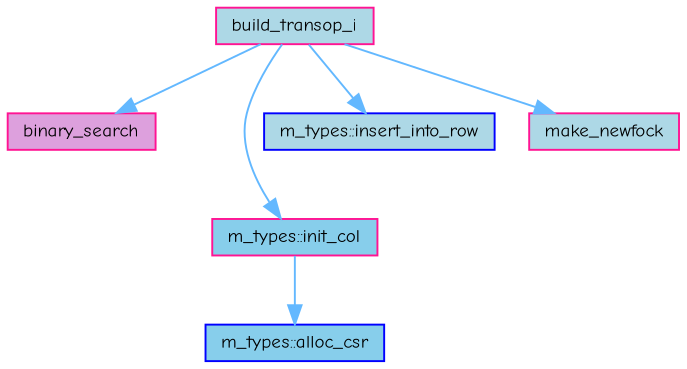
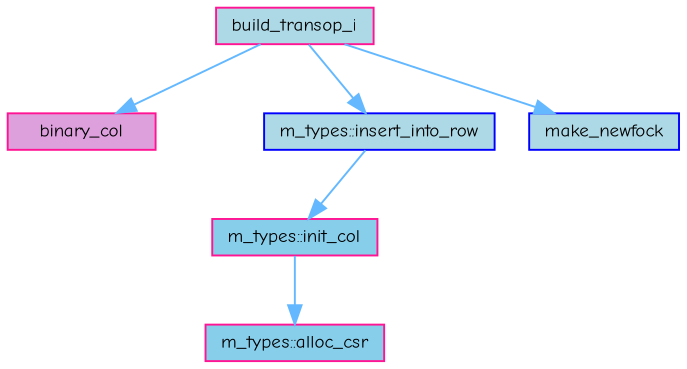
  digraph {
    fontname="Comic Neue"
    rankdir=TB
    node [color=deeppink fillcolor=lightblue fontname="Comic Neue" fontsize=10 shape=box style=filled]
    edge [color=steelblue1 fontname="Comic Neue" fontsize=10 labelfontname=Helvetica labelfontsize=10 style=solid]
    n1 [fontcolor=black height=0.2 label=build_transop_i width=0.4]
-   n2 [fillcolor=plum height=0.2 label=binary_search width=0.4]
+   n2 [fillcolor=plum height=0.2 label=binary_col width=0.4]
    n3 [fillcolor=skyblue height=0.2 label="m_types::init_col" width=0.4]
    n4 [color=blue height=0.2 label="m_types::insert_into_row" width=0.4]
-   n5 [height=0.2 label=make_newfock width=0.4]
-   n6 [color=blue fillcolor=skyblue height=0.2 label="m_types::alloc_csr" width=0.4]
+   n5 [color=blue height=0.2 label=make_newfock width=0.4]
+   n6 [fillcolor=skyblue height=0.2 label="m_types::alloc_csr" width=0.4]
    n1 -> n2
-   n1 -> n3
+   n4 -> n3
    n1 -> n4
    n1 -> n5
    n3 -> n6
  }
